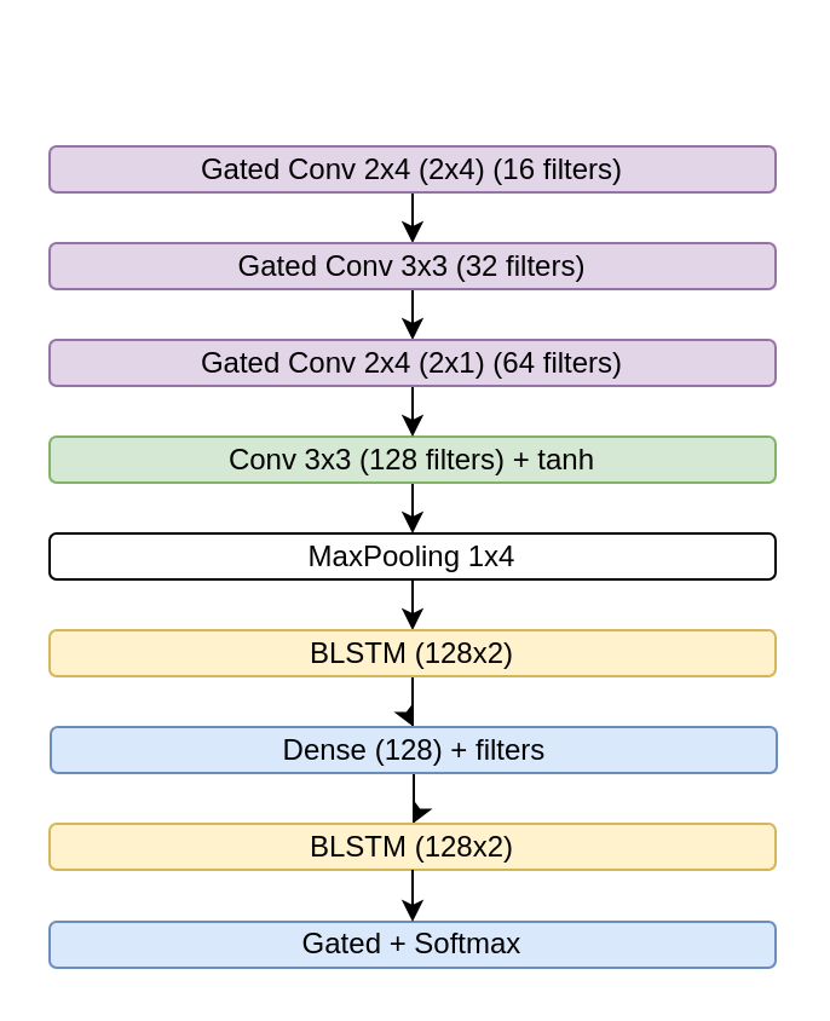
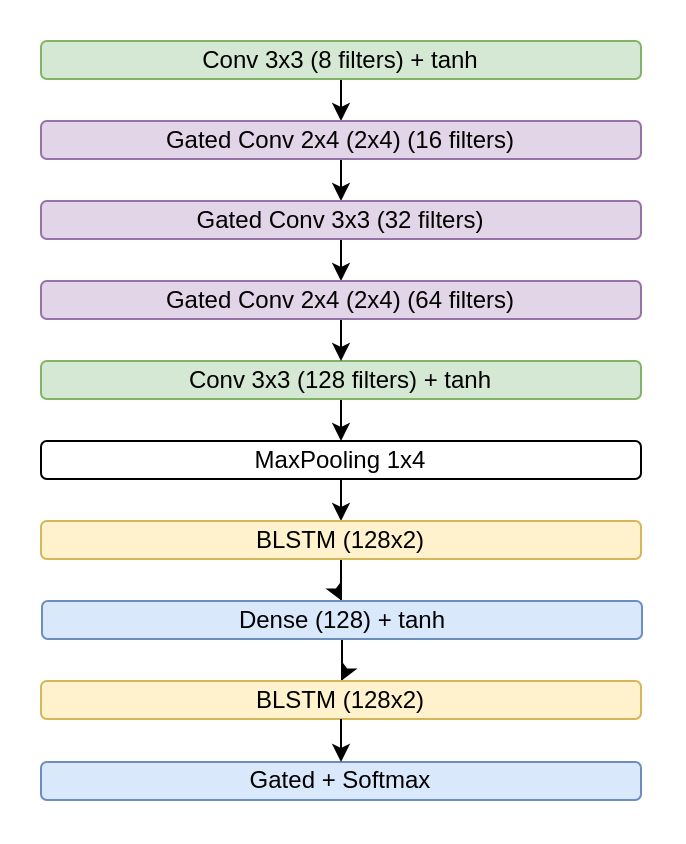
  <mxCell id="0" />
  <mxCell id="1" parent="0" />
+ <mxCell id="2" style="edgeStyle=orthogonalEdgeStyle;rounded=0;orthogonalLoop=1;jettySize=auto;html=1;entryX=0.5;entryY=0;entryDx=0;entryDy=0;" edge="1" parent="1" source="3" target="5"><mxGeometry relative="1" as="geometry" /></mxCell>
+ <mxCell id="3" value="Conv 3x3 (8 filters) + tanh" style="rounded=1;whiteSpace=wrap;html=1;fillColor=#d5e8d4;strokeColor=#82b366;" vertex="1" parent="1"><mxGeometry y="20" width="300" height="19" as="geometry" x="20" /></mxCell>
  <mxCell id="4" style="edgeStyle=orthogonalEdgeStyle;rounded=0;orthogonalLoop=1;jettySize=auto;html=1;entryX=0.5;entryY=0;entryDx=0;entryDy=0;" edge="1" parent="1" source="5" target="7"><mxGeometry relative="1" as="geometry" /></mxCell>
  <mxCell id="5" value="Gated Conv 2x4 (2x4) (16 filters)" style="rounded=1;whiteSpace=wrap;html=1;fillColor=#e1d5e7;strokeColor=#9673a6;" vertex="1" parent="1"><mxGeometry y="60" width="300" height="19" as="geometry" x="20" /></mxCell>
  <mxCell id="6" style="edgeStyle=orthogonalEdgeStyle;rounded=0;orthogonalLoop=1;jettySize=auto;html=1;entryX=0.5;entryY=0;entryDx=0;entryDy=0;" edge="1" parent="1" source="7" target="19"><mxGeometry relative="1" as="geometry" /></mxCell>
  <mxCell id="7" value="Gated Conv 3x3&amp;nbsp;(32 filters)" style="rounded=1;whiteSpace=wrap;html=1;fillColor=#e1d5e7;strokeColor=#9673a6;" vertex="1" parent="1"><mxGeometry y="100" width="300" height="19" as="geometry" x="20" /></mxCell>
  <mxCell id="8" style="edgeStyle=orthogonalEdgeStyle;rounded=0;orthogonalLoop=1;jettySize=auto;html=1;entryX=0.5;entryY=0;entryDx=0;entryDy=0;" edge="1" parent="1" source="9" target="11"><mxGeometry relative="1" as="geometry" /></mxCell>
  <mxCell id="9" value="Conv 3x3 (128 filters)&amp;nbsp;+ tanh" style="rounded=1;whiteSpace=wrap;html=1;fillColor=#d5e8d4;strokeColor=#82b366;" vertex="1" parent="1"><mxGeometry y="180" width="300" height="19" as="geometry" x="20" /></mxCell>
  <mxCell id="10" style="edgeStyle=orthogonalEdgeStyle;rounded=0;orthogonalLoop=1;jettySize=auto;html=1;entryX=0.5;entryY=0;entryDx=0;entryDy=0;" edge="1" parent="1" source="11" target="13"><mxGeometry relative="1" as="geometry" /></mxCell>
  <mxCell id="11" value="MaxPooling 1x4" style="rounded=1;whiteSpace=wrap;html=1;" vertex="1" parent="1"><mxGeometry y="220" width="300" height="19" as="geometry" x="20" /></mxCell>
  <mxCell id="12" style="edgeStyle=orthogonalEdgeStyle;rounded=0;orthogonalLoop=1;jettySize=auto;html=1;" edge="1" parent="1" source="13" target="15"><mxGeometry relative="1" as="geometry" /></mxCell>
  <mxCell id="13" value="BLSTM (128x2)" style="rounded=1;whiteSpace=wrap;html=1;fillColor=#fff2cc;strokeColor=#d6b656;" vertex="1" parent="1"><mxGeometry y="260" width="300" height="19" as="geometry" x="20" /></mxCell>
  <mxCell id="14" style="edgeStyle=orthogonalEdgeStyle;rounded=0;orthogonalLoop=1;jettySize=auto;html=1;entryX=0.5;entryY=0;entryDx=0;entryDy=0;" edge="1" parent="1" source="15" target="16"><mxGeometry relative="1" as="geometry" /></mxCell>
- <mxCell id="15" value="Dense (128)&amp;nbsp;+ filters" style="rounded=1;whiteSpace=wrap;html=1;fillColor=#dae8fc;strokeColor=#6c8ebf;" vertex="1" parent="1"><mxGeometry x="20.5" y="300" width="300" height="19" as="geometry" /></mxCell>
+ <mxCell id="15" value="Dense (128)&amp;nbsp;+ tanh" style="rounded=1;whiteSpace=wrap;html=1;fillColor=#dae8fc;strokeColor=#6c8ebf;" vertex="1" parent="1"><mxGeometry x="20.5" y="300" width="300" height="19" as="geometry" /></mxCell>
  <mxCell id="16" value="BLSTM (128x2)" style="rounded=1;whiteSpace=wrap;html=1;fillColor=#fff2cc;strokeColor=#d6b656;" vertex="1" parent="1"><mxGeometry y="340" width="300" height="19" as="geometry" x="20" /></mxCell>
  <mxCell id="17" value="Gated + Softmax" style="rounded=1;whiteSpace=wrap;html=1;fillColor=#dae8fc;strokeColor=#6c8ebf;" vertex="1" parent="1"><mxGeometry y="380.5" width="300" height="19" as="geometry" x="20" /></mxCell>
  <mxCell id="18" style="edgeStyle=orthogonalEdgeStyle;rounded=0;orthogonalLoop=1;jettySize=auto;html=1;entryX=0.5;entryY=0;entryDx=0;entryDy=0;" edge="1" parent="1" source="19" target="9"><mxGeometry relative="1" as="geometry" /></mxCell>
- <mxCell id="19" value="Gated Conv&amp;nbsp;2x4 (2x1)&amp;nbsp;(64 filters)" style="rounded=1;whiteSpace=wrap;html=1;fillColor=#e1d5e7;strokeColor=#9673a6;" vertex="1" parent="1"><mxGeometry y="140" width="300" height="19" as="geometry" x="20" /></mxCell>
+ <mxCell id="19" value="Gated Conv&amp;nbsp;2x4 (2x4)&amp;nbsp;(64 filters)" style="rounded=1;whiteSpace=wrap;html=1;fillColor=#e1d5e7;strokeColor=#9673a6;" vertex="1" parent="1"><mxGeometry y="140" width="300" height="19" as="geometry" x="20" /></mxCell>
  <mxCell id="20" style="edgeStyle=orthogonalEdgeStyle;rounded=0;orthogonalLoop=1;jettySize=auto;html=1;entryX=0.5;entryY=0;entryDx=0;entryDy=0;" edge="1" parent="1" source="16" target="17"><mxGeometry relative="1" as="geometry"><mxPoint x="180.6" y="329" as="sourcePoint" /><mxPoint x="180.2" y="350" as="targetPoint" /></mxGeometry></mxCell>
